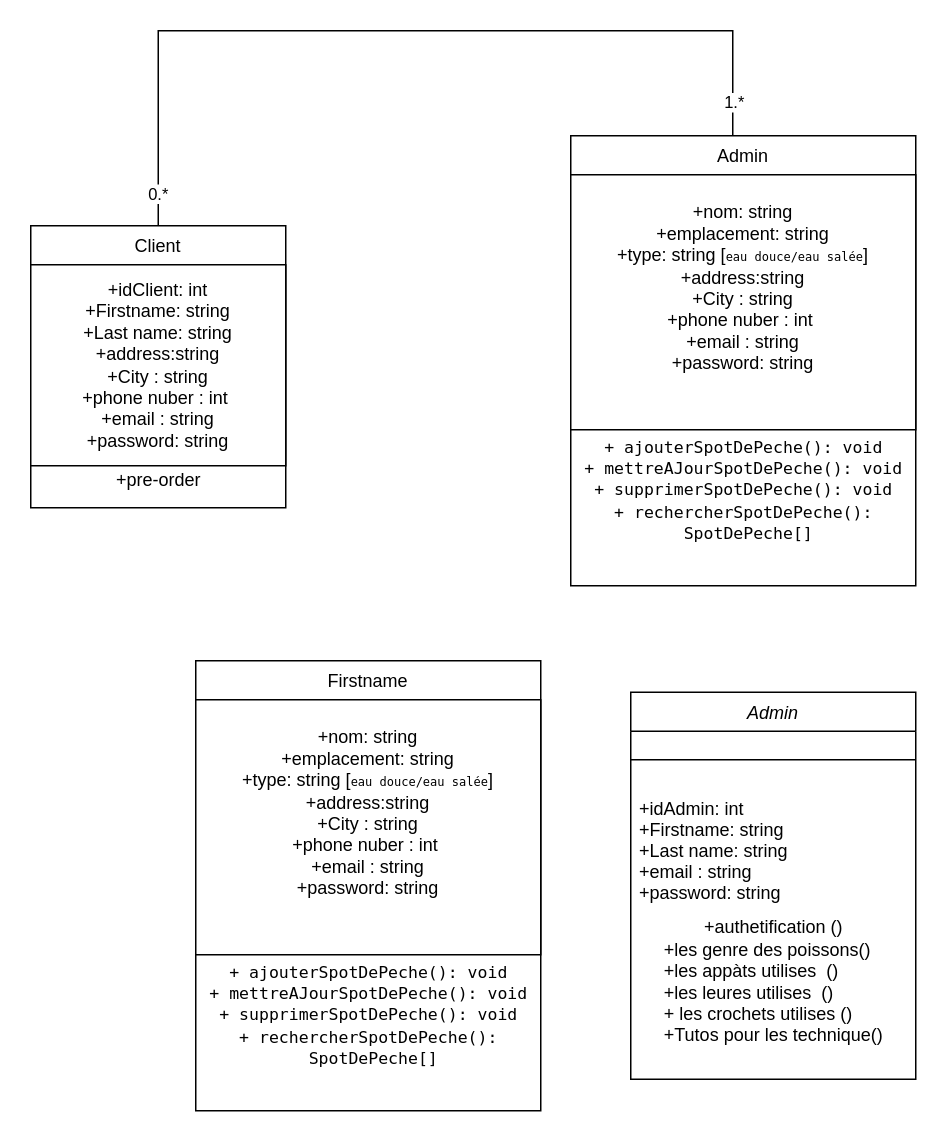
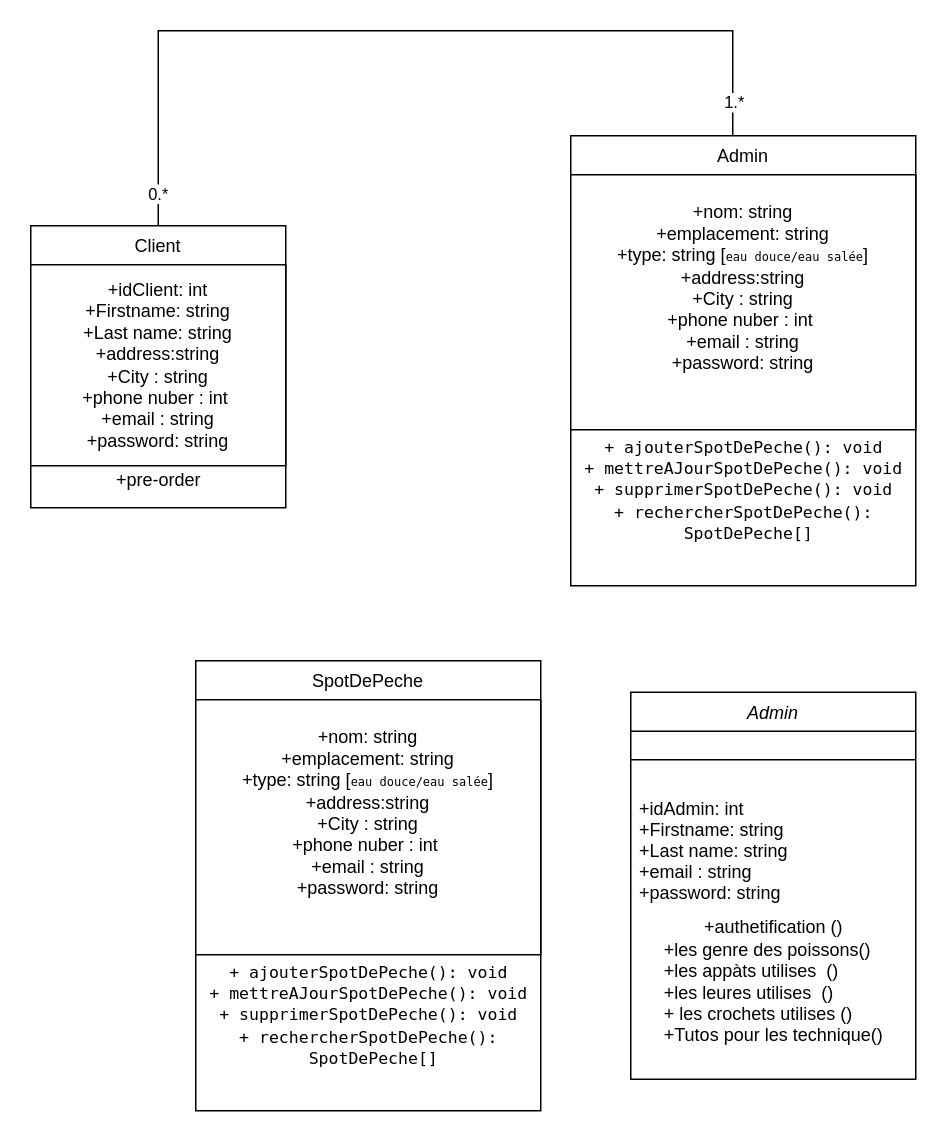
  <mxCell id="0" />
  <mxCell id="1" parent="0" />
  <mxCell id="2" value="Admin" style="swimlane;fontStyle=2;align=center;verticalAlign=top;childLayout=stackLayout;horizontal=1;startSize=26;horizontalStack=0;resizeParent=1;resizeLast=0;collapsible=1;marginBottom=0;rounded=0;shadow=0;strokeWidth=1;" parent="1" vertex="1"><mxGeometry x="420" y="461" width="190" height="258" as="geometry"><mxRectangle x="230" y="140" width="160" height="26" as="alternateBounds" /></mxGeometry></mxCell>
  <mxCell id="3" value="" style="line;html=1;strokeWidth=1;align=left;verticalAlign=middle;spacingTop=-1;spacingLeft=3;spacingRight=3;rotatable=0;labelPosition=right;points=[];portConstraint=eastwest;" parent="2" vertex="1"><mxGeometry y="26" width="190" height="38" as="geometry" /></mxCell>
  <mxCell id="4" value="+idAdmin: int&#10;+Firstname: string&#10;+Last name: string&#10;+email : string&#10;+password: string" style="text;align=left;verticalAlign=top;spacingLeft=4;spacingRight=4;overflow=hidden;rotatable=0;points=[[0,0.5],[1,0.5]];portConstraint=eastwest;rounded=0;shadow=0;html=0;" parent="2" vertex="1"><mxGeometry y="64" width="190" height="84" as="geometry" /></mxCell>
  <mxCell id="5" value="+authetification ()&lt;br&gt;&lt;div style=&quot;text-align: left&quot;&gt;&lt;span&gt;+les genre des poissons()&lt;/span&gt;&lt;br&gt;&lt;/div&gt;&lt;div style=&quot;text-align: left&quot;&gt;+les appàts utilises&amp;nbsp; ()&amp;nbsp;&lt;/div&gt;&lt;div style=&quot;text-align: left&quot;&gt;+les leures utilises&amp;nbsp; ()&amp;nbsp;&lt;/div&gt;&lt;div style=&quot;text-align: left&quot;&gt;+ les crochets utilises ()&lt;/div&gt;&lt;div style=&quot;text-align: left&quot;&gt;+Tutos pour les technique()&lt;/div&gt;" style="text;html=1;align=center;verticalAlign=middle;resizable=0;points=[];autosize=1;strokeColor=none;fillColor=none;" parent="2" vertex="1"><mxGeometry y="148" width="190" height="90" as="geometry" /></mxCell>
  <mxCell id="6" value="Client" style="swimlane;fontStyle=0;align=center;verticalAlign=top;childLayout=stackLayout;horizontal=1;startSize=26;horizontalStack=0;resizeParent=1;resizeLast=0;collapsible=1;marginBottom=0;rounded=0;shadow=0;strokeWidth=1;" parent="1" vertex="1"><mxGeometry x="20" y="150" width="170" height="188" as="geometry"><mxRectangle x="130" y="380" width="160" height="26" as="alternateBounds" /></mxGeometry></mxCell>
  <mxCell id="7" value="&lt;span style=&quot;text-align: left&quot;&gt;+idClient: int&lt;/span&gt;&lt;br style=&quot;padding: 0px ; margin: 0px ; text-align: left&quot;&gt;&lt;span style=&quot;text-align: left&quot;&gt;+Firstname: string&lt;/span&gt;&lt;br style=&quot;padding: 0px ; margin: 0px ; text-align: left&quot;&gt;&lt;span style=&quot;text-align: left&quot;&gt;+Last name: string&lt;br&gt;&lt;/span&gt;+address:string&lt;br&gt;+City : string&lt;br&gt;+phone nuber : int&amp;nbsp;&lt;br style=&quot;padding: 0px ; margin: 0px ; text-align: left&quot;&gt;&lt;span style=&quot;text-align: left&quot;&gt;+email : string&lt;/span&gt;&lt;br style=&quot;padding: 0px ; margin: 0px ; text-align: left&quot;&gt;&lt;span style=&quot;text-align: left&quot;&gt;+password: string&lt;/span&gt;" style="whiteSpace=wrap;html=1;" parent="6" vertex="1"><mxGeometry y="26" width="170" height="134" as="geometry" /></mxCell>
  <mxCell id="8" value="+pre-order" style="text;html=1;align=center;verticalAlign=middle;resizable=0;points=[];autosize=1;strokeColor=none;fillColor=none;" parent="6" vertex="1"><mxGeometry y="160" width="170" height="20" as="geometry" /></mxCell>
  <mxCell id="9" value="" style="edgeStyle=orthogonalEdgeStyle;rounded=0;orthogonalLoop=1;jettySize=auto;html=1;endArrow=none;" parent="1" target="6" edge="1"><mxGeometry relative="1" as="geometry"><mxPoint x="-20" y="60" as="targetPoint" /><mxPoint x="488" y="90" as="sourcePoint" /><Array as="points"><mxPoint x="105" y="20" /></Array></mxGeometry></mxCell>
  <mxCell id="10" value="0.*" style="edgeLabel;html=1;align=center;verticalAlign=middle;resizable=0;points=[];" parent="9" vertex="1" connectable="0"><mxGeometry x="0.923" y="-1" relative="1" as="geometry"><mxPoint as="offset" /></mxGeometry></mxCell>
  <mxCell id="11" value="1.*" style="edgeLabel;html=1;align=center;verticalAlign=middle;resizable=0;points=[];" parent="9" vertex="1" connectable="0"><mxGeometry x="-0.922" relative="1" as="geometry"><mxPoint as="offset" /></mxGeometry></mxCell>
- <mxCell id="12" value="Firstname" style="swimlane;fontStyle=0;align=center;verticalAlign=top;childLayout=stackLayout;horizontal=1;startSize=26;horizontalStack=0;resizeParent=1;resizeLast=0;collapsible=1;marginBottom=0;rounded=0;shadow=0;strokeWidth=1;" vertex="1" parent="1"><mxGeometry x="130" y="440" width="230" height="300" as="geometry"><mxRectangle x="130" y="380" width="160" height="26" as="alternateBounds" /></mxGeometry></mxCell>
+ <mxCell id="12" value="SpotDePeche" style="swimlane;fontStyle=0;align=center;verticalAlign=top;childLayout=stackLayout;horizontal=1;startSize=26;horizontalStack=0;resizeParent=1;resizeLast=0;collapsible=1;marginBottom=0;rounded=0;shadow=0;strokeWidth=1;" vertex="1" parent="1"><mxGeometry x="130" y="440" width="230" height="300" as="geometry"><mxRectangle x="130" y="380" width="160" height="26" as="alternateBounds" /></mxGeometry></mxCell>
  <mxCell id="13" value="&lt;span style=&quot;text-align: left&quot;&gt;+nom: string&lt;/span&gt;&lt;br style=&quot;padding: 0px ; margin: 0px ; text-align: left&quot;&gt;&lt;span style=&quot;text-align: left&quot;&gt;+emplacement: string&lt;/span&gt;&lt;br style=&quot;padding: 0px ; margin: 0px ; text-align: left&quot;&gt;&lt;span style=&quot;text-align: left&quot;&gt;+type: string [&lt;/span&gt;&lt;span style=&quot;font-family: &amp;quot;söhne mono&amp;quot;, monaco, &amp;quot;andale mono&amp;quot;, &amp;quot;ubuntu mono&amp;quot;, monospace; text-align: left;&quot;&gt;&lt;font style=&quot;font-size: 8px&quot;&gt;eau douce/eau salée&lt;/font&gt;&lt;/span&gt;&lt;span style=&quot;text-align: left&quot;&gt;]&lt;br&gt;&lt;/span&gt;+address:string&lt;br&gt;+City : string&lt;br&gt;+phone nuber : int&amp;nbsp;&lt;br style=&quot;padding: 0px ; margin: 0px ; text-align: left&quot;&gt;&lt;span style=&quot;text-align: left&quot;&gt;+email : string&lt;/span&gt;&lt;br style=&quot;padding: 0px ; margin: 0px ; text-align: left&quot;&gt;&lt;span style=&quot;text-align: left&quot;&gt;+password: string&lt;br&gt;&lt;/span&gt;&lt;span style=&quot;color: rgb(55, 65, 81); font-size: 16px; text-align: left;&quot;&gt;&lt;br&gt;&lt;/span&gt;" style="whiteSpace=wrap;html=1;direction=south;labelBackgroundColor=none;" vertex="1" parent="12"><mxGeometry y="26" width="230" height="170" as="geometry" /></mxCell>
  <mxCell id="14" value="&lt;font style=&quot;font-size: 11px;&quot; color=&quot;#000000&quot;&gt;&lt;span class=&quot;hljs-addition&quot; style=&quot;border: 0px solid rgb(217 , 217 , 227) ; box-sizing: border-box ; font-family: &amp;quot;söhne mono&amp;quot; , &amp;quot;monaco&amp;quot; , &amp;quot;andale mono&amp;quot; , &amp;quot;ubuntu mono&amp;quot; , monospace ; text-align: left&quot;&gt;+ ajouterSpotDePeche(): void&lt;br&gt;&lt;/span&gt;&lt;span class=&quot;hljs-addition&quot; style=&quot;border: 0px solid rgb(217 , 217 , 227) ; box-sizing: border-box ; font-family: &amp;quot;söhne mono&amp;quot; , &amp;quot;monaco&amp;quot; , &amp;quot;andale mono&amp;quot; , &amp;quot;ubuntu mono&amp;quot; , monospace ; text-align: left&quot;&gt;+ mettreAJourSpotDePeche(): void&lt;br&gt;&lt;/span&gt;&lt;span class=&quot;hljs-addition&quot; style=&quot;border: 0px solid rgb(217 , 217 , 227) ; box-sizing: border-box ; font-family: &amp;quot;söhne mono&amp;quot; , &amp;quot;monaco&amp;quot; , &amp;quot;andale mono&amp;quot; , &amp;quot;ubuntu mono&amp;quot; , monospace ; text-align: left&quot;&gt;+ supprimerSpotDePeche(): void&lt;/span&gt;&lt;span style=&quot;font-family: &amp;quot;söhne mono&amp;quot; , &amp;quot;monaco&amp;quot; , &amp;quot;andale mono&amp;quot; , &amp;quot;ubuntu mono&amp;quot; , monospace ; text-align: left&quot;&gt;&lt;br&gt;&lt;/span&gt;&lt;span class=&quot;hljs-addition&quot; style=&quot;border: 0px solid rgb(217 , 217 , 227) ; box-sizing: border-box ; font-family: &amp;quot;söhne mono&amp;quot; , &amp;quot;monaco&amp;quot; , &amp;quot;andale mono&amp;quot; , &amp;quot;ubuntu mono&amp;quot; , monospace ; text-align: left&quot;&gt;+ rechercherSpotDePeche():&lt;br&gt;&amp;nbsp;SpotDePeche[]&lt;/span&gt;&lt;/font&gt;" style="text;html=1;align=center;verticalAlign=middle;resizable=0;points=[];autosize=1;fontColor=#FFFFFF;labelBackgroundColor=none;" vertex="1" parent="12"><mxGeometry y="196" width="230" height="80" as="geometry" /></mxCell>
  <mxCell id="15" value="Admin" style="swimlane;fontStyle=0;align=center;verticalAlign=top;childLayout=stackLayout;horizontal=1;startSize=26;horizontalStack=0;resizeParent=1;resizeLast=0;collapsible=1;marginBottom=0;rounded=0;shadow=0;strokeWidth=1;" vertex="1" parent="1"><mxGeometry x="380" y="90" width="230" height="300" as="geometry"><mxRectangle x="130" y="380" width="160" height="26" as="alternateBounds" /></mxGeometry></mxCell>
  <mxCell id="16" value="&lt;span style=&quot;text-align: left&quot;&gt;+nom: string&lt;/span&gt;&lt;br style=&quot;padding: 0px ; margin: 0px ; text-align: left&quot;&gt;&lt;span style=&quot;text-align: left&quot;&gt;+emplacement: string&lt;/span&gt;&lt;br style=&quot;padding: 0px ; margin: 0px ; text-align: left&quot;&gt;&lt;span style=&quot;text-align: left&quot;&gt;+type: string [&lt;/span&gt;&lt;span style=&quot;font-family: &amp;quot;söhne mono&amp;quot;, monaco, &amp;quot;andale mono&amp;quot;, &amp;quot;ubuntu mono&amp;quot;, monospace; text-align: left;&quot;&gt;&lt;font style=&quot;font-size: 8px&quot;&gt;eau douce/eau salée&lt;/font&gt;&lt;/span&gt;&lt;span style=&quot;text-align: left&quot;&gt;]&lt;br&gt;&lt;/span&gt;+address:string&lt;br&gt;+City : string&lt;br&gt;+phone nuber : int&amp;nbsp;&lt;br style=&quot;padding: 0px ; margin: 0px ; text-align: left&quot;&gt;&lt;span style=&quot;text-align: left&quot;&gt;+email : string&lt;/span&gt;&lt;br style=&quot;padding: 0px ; margin: 0px ; text-align: left&quot;&gt;&lt;span style=&quot;text-align: left&quot;&gt;+password: string&lt;br&gt;&lt;/span&gt;&lt;span style=&quot;color: rgb(55, 65, 81); font-size: 16px; text-align: left;&quot;&gt;&lt;br&gt;&lt;/span&gt;" style="whiteSpace=wrap;html=1;direction=south;labelBackgroundColor=none;" vertex="1" parent="15"><mxGeometry y="26" width="230" height="170" as="geometry" /></mxCell>
  <mxCell id="17" value="&lt;font style=&quot;font-size: 11px;&quot; color=&quot;#000000&quot;&gt;&lt;span class=&quot;hljs-addition&quot; style=&quot;border: 0px solid rgb(217 , 217 , 227) ; box-sizing: border-box ; font-family: &amp;quot;söhne mono&amp;quot; , &amp;quot;monaco&amp;quot; , &amp;quot;andale mono&amp;quot; , &amp;quot;ubuntu mono&amp;quot; , monospace ; text-align: left&quot;&gt;+ ajouterSpotDePeche(): void&lt;br&gt;&lt;/span&gt;&lt;span class=&quot;hljs-addition&quot; style=&quot;border: 0px solid rgb(217 , 217 , 227) ; box-sizing: border-box ; font-family: &amp;quot;söhne mono&amp;quot; , &amp;quot;monaco&amp;quot; , &amp;quot;andale mono&amp;quot; , &amp;quot;ubuntu mono&amp;quot; , monospace ; text-align: left&quot;&gt;+ mettreAJourSpotDePeche(): void&lt;br&gt;&lt;/span&gt;&lt;span class=&quot;hljs-addition&quot; style=&quot;border: 0px solid rgb(217 , 217 , 227) ; box-sizing: border-box ; font-family: &amp;quot;söhne mono&amp;quot; , &amp;quot;monaco&amp;quot; , &amp;quot;andale mono&amp;quot; , &amp;quot;ubuntu mono&amp;quot; , monospace ; text-align: left&quot;&gt;+ supprimerSpotDePeche(): void&lt;/span&gt;&lt;span style=&quot;font-family: &amp;quot;söhne mono&amp;quot; , &amp;quot;monaco&amp;quot; , &amp;quot;andale mono&amp;quot; , &amp;quot;ubuntu mono&amp;quot; , monospace ; text-align: left&quot;&gt;&lt;br&gt;&lt;/span&gt;&lt;span class=&quot;hljs-addition&quot; style=&quot;border: 0px solid rgb(217 , 217 , 227) ; box-sizing: border-box ; font-family: &amp;quot;söhne mono&amp;quot; , &amp;quot;monaco&amp;quot; , &amp;quot;andale mono&amp;quot; , &amp;quot;ubuntu mono&amp;quot; , monospace ; text-align: left&quot;&gt;+ rechercherSpotDePeche():&lt;br&gt;&amp;nbsp;SpotDePeche[]&lt;/span&gt;&lt;/font&gt;" style="text;html=1;align=center;verticalAlign=middle;resizable=0;points=[];autosize=1;fontColor=#FFFFFF;labelBackgroundColor=none;" vertex="1" parent="15"><mxGeometry y="196" width="230" height="80" as="geometry" /></mxCell>
